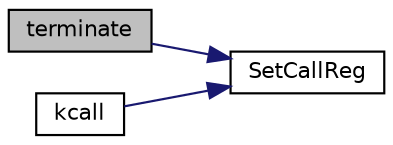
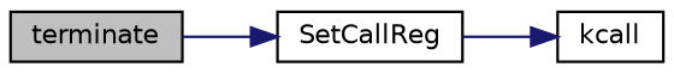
  digraph {
    rankdir=LR
    node [color=black fillcolor=white fontname=Helvetica fontsize=10 shape=record style=filled]
    edge [color=midnightblue fontname=Helvetica fontsize=10 labelfontname=Helvetica labelfontsize=10 style=solid]
    n1 [fillcolor=grey75 fontcolor=black height=0.2 label=terminate width=0.4]
    n2 [height=0.2 label=SetCallReg width=0.4]
    n3 [height=0.2 label=kcall width=0.4]
    n1 -> n2
-   n3 -> n2
+   n2 -> n3
  }
